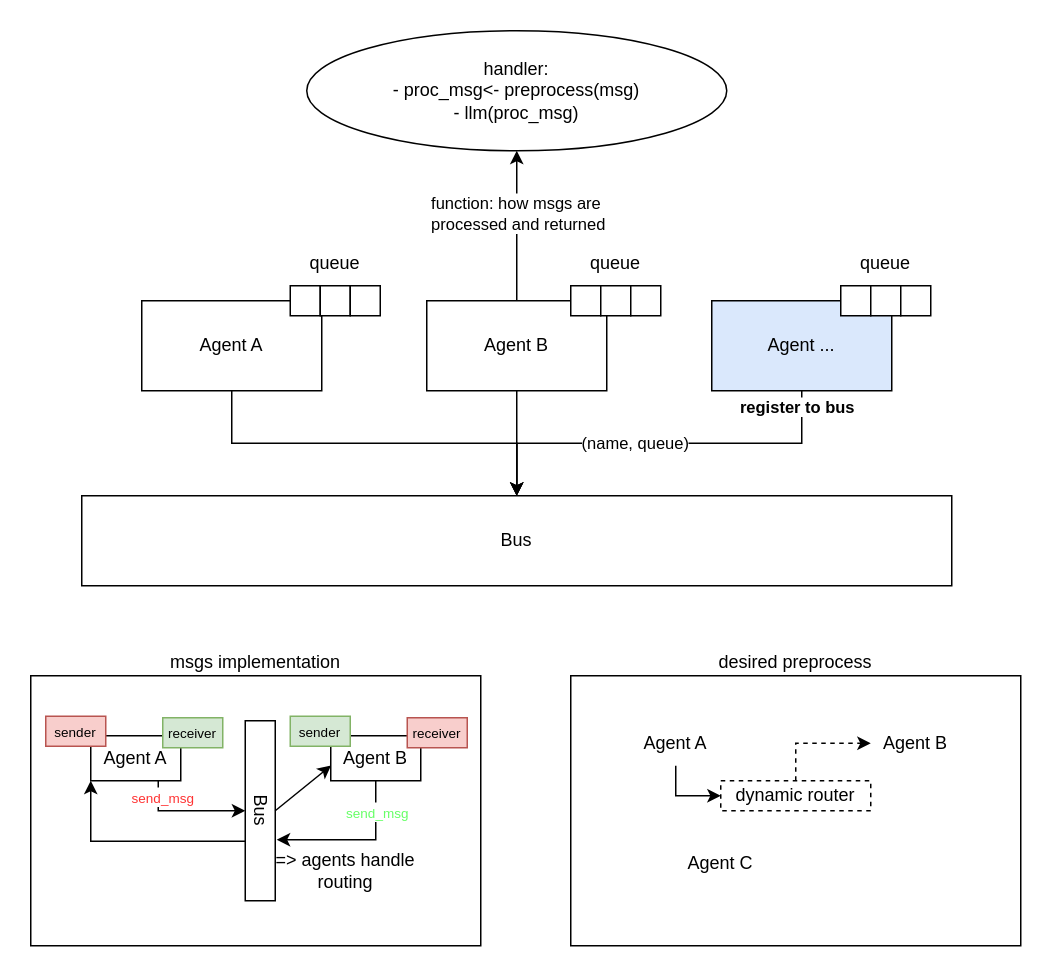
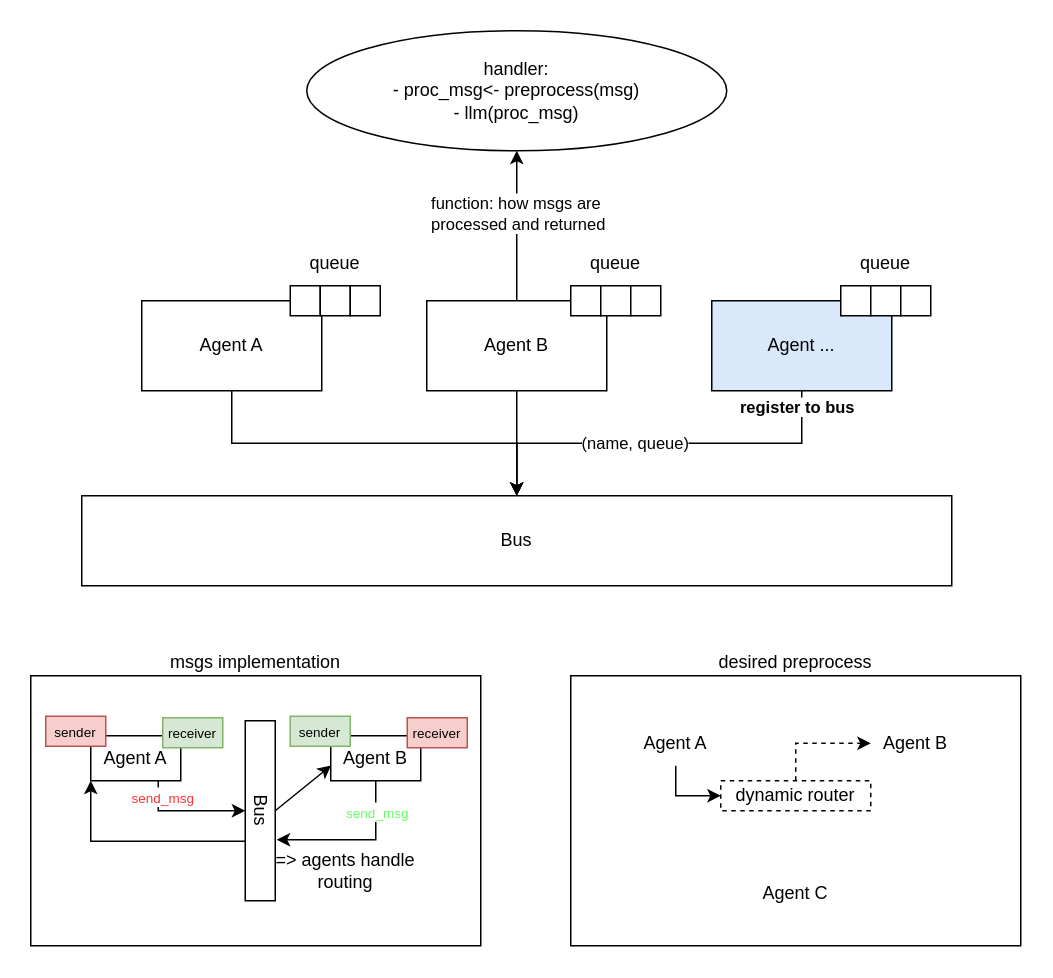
  <mxCell id="0" />
  <mxCell id="1" parent="0" />
  <mxCell id="2" style="edgeStyle=orthogonalEdgeStyle;rounded=0;orthogonalLoop=1;jettySize=auto;html=1;entryX=0.5;entryY=1;entryDx=0;entryDy=0;exitX=0.75;exitY=1;exitDx=0;exitDy=0;" edge="1" parent="1" source="19" target="51"><mxGeometry relative="1" as="geometry" /></mxCell>
  <mxCell id="3" value="desired preprocess" style="rounded=0;whiteSpace=wrap;html=1;fillColor=none;labelPosition=center;verticalLabelPosition=top;align=center;verticalAlign=bottom;" vertex="1" parent="1"><mxGeometry x="380" y="450" width="300" height="180" as="geometry" /></mxCell>
  <mxCell id="4" value="msgs implementation" style="rounded=0;whiteSpace=wrap;html=1;fillColor=none;labelPosition=center;verticalLabelPosition=top;align=center;verticalAlign=bottom;" vertex="1" parent="1"><mxGeometry x="20" y="450" width="300" height="180" as="geometry" /></mxCell>
  <mxCell id="5" value="Bus" style="rounded=0;whiteSpace=wrap;html=1;" vertex="1" parent="1"><mxGeometry x="54" y="330" width="580" height="60" as="geometry" /></mxCell>
  <mxCell id="6" style="edgeStyle=orthogonalEdgeStyle;rounded=0;orthogonalLoop=1;jettySize=auto;html=1;entryX=0.5;entryY=0;entryDx=0;entryDy=0;" edge="1" parent="1" source="7" target="5"><mxGeometry relative="1" as="geometry" /></mxCell>
  <mxCell id="7" value="Agent A" style="rounded=0;whiteSpace=wrap;html=1;" vertex="1" parent="1"><mxGeometry x="94" y="200" width="120" height="60" as="geometry" /></mxCell>
  <mxCell id="8" value="Agent B" style="rounded=0;whiteSpace=wrap;html=1;" vertex="1" parent="1"><mxGeometry x="284" y="200" width="120" height="60" as="geometry" /></mxCell>
  <mxCell id="9" style="edgeStyle=orthogonalEdgeStyle;rounded=0;orthogonalLoop=1;jettySize=auto;html=1;entryX=0.5;entryY=0;entryDx=0;entryDy=0;" edge="1" parent="1" source="8" target="5"><mxGeometry relative="1" as="geometry"><mxPoint x="300" y="310" as="targetPoint" /></mxGeometry></mxCell>
  <mxCell id="10" style="edgeStyle=orthogonalEdgeStyle;rounded=0;orthogonalLoop=1;jettySize=auto;html=1;" edge="1" parent="1" source="13" target="5"><mxGeometry relative="1" as="geometry" /></mxCell>
  <mxCell id="11" value="(name, queue)" style="edgeLabel;html=1;align=center;verticalAlign=middle;resizable=0;points=[];" vertex="1" connectable="0" parent="10"><mxGeometry x="0.226" y="-1" relative="1" as="geometry"><mxPoint x="12" as="offset" /></mxGeometry></mxCell>
  <mxCell id="12" value="&lt;b&gt;register to bus&lt;/b&gt;" style="edgeLabel;html=1;align=center;verticalAlign=middle;resizable=0;points=[];" vertex="1" connectable="0" parent="10"><mxGeometry x="-0.872" relative="1" as="geometry"><mxPoint x="-4" y="-7" as="offset" /></mxGeometry></mxCell>
  <mxCell id="13" value="Agent ..." style="rounded=0;whiteSpace=wrap;html=1;fillColor=#dae8fc;" vertex="1" parent="1"><mxGeometry x="474" y="200" width="120" height="60" as="geometry" /></mxCell>
  <mxCell id="14" style="edgeStyle=orthogonalEdgeStyle;rounded=0;orthogonalLoop=1;jettySize=auto;html=1;exitX=0.5;exitY=0;exitDx=0;exitDy=0;" edge="1" parent="1" source="8" target="16"><mxGeometry relative="1" as="geometry" /></mxCell>
  <mxCell id="15" value="function: how msgs are&amp;nbsp;&lt;div&gt;processed and returned&lt;/div&gt;" style="edgeLabel;html=1;align=center;verticalAlign=middle;resizable=0;points=[];" vertex="1" connectable="0" parent="14"><mxGeometry x="-0.174" relative="1" as="geometry"><mxPoint y="-18" as="offset" /></mxGeometry></mxCell>
  <mxCell id="16" value="handler:&lt;div&gt;- proc_msg&amp;lt;- preprocess(msg)&lt;/div&gt;&lt;div&gt;- llm(proc_msg)&lt;/div&gt;" style="ellipse;whiteSpace=wrap;html=1;" vertex="1" parent="1"><mxGeometry x="204" y="20" width="280" height="80" as="geometry" /></mxCell>
  <mxCell id="17" style="edgeStyle=orthogonalEdgeStyle;rounded=0;orthogonalLoop=1;jettySize=auto;html=1;entryX=0;entryY=1;entryDx=0;entryDy=0;exitX=0.67;exitY=1.004;exitDx=0;exitDy=0;exitPerimeter=0;" edge="1" parent="1" source="51" target="19"><mxGeometry relative="1" as="geometry"><mxPoint x="148" y="562.8" as="sourcePoint" /><mxPoint x="76.2" y="520" as="targetPoint" /></mxGeometry></mxCell>
  <mxCell id="18" value="&lt;font style=&quot;color: rgb(255, 51, 51); font-size: 9px;&quot;&gt;send_msg&lt;/font&gt;" style="edgeLabel;html=1;align=center;verticalAlign=middle;resizable=0;points=[];" vertex="1" connectable="0" parent="17"><mxGeometry x="-0.202" y="1" relative="1" as="geometry"><mxPoint x="2" y="-31" as="offset" /></mxGeometry></mxCell>
  <mxCell id="19" value="Agent A" style="text;html=1;align=center;verticalAlign=middle;whiteSpace=wrap;rounded=0;strokeColor=default;" vertex="1" parent="1"><mxGeometry x="60" y="490" width="60" height="30" as="geometry" /></mxCell>
  <mxCell id="20" value="Agent B" style="text;html=1;align=center;verticalAlign=middle;whiteSpace=wrap;rounded=0;strokeColor=default;" vertex="1" parent="1"><mxGeometry x="220" y="490" width="60" height="30" as="geometry" /></mxCell>
  <mxCell id="21" style="edgeStyle=orthogonalEdgeStyle;rounded=0;orthogonalLoop=1;jettySize=auto;html=1;entryX=0;entryY=0.5;entryDx=0;entryDy=0;" edge="1" parent="1" source="22" target="27"><mxGeometry relative="1" as="geometry" /></mxCell>
  <mxCell id="22" value="Agent A" style="text;html=1;align=center;verticalAlign=middle;whiteSpace=wrap;rounded=0;" vertex="1" parent="1"><mxGeometry x="420" y="480" width="60" height="30" as="geometry" /></mxCell>
- <mxCell id="23" value="Agent C" style="text;html=1;align=center;verticalAlign=middle;whiteSpace=wrap;rounded=0;" vertex="1" parent="1"><mxGeometry x="450" y="560" width="60" height="30" as="geometry" /></mxCell>
+ <mxCell id="23" value="Agent C" style="text;html=1;align=center;verticalAlign=middle;whiteSpace=wrap;rounded=0;" vertex="1" parent="1"><mxGeometry x="500" y="580" width="60" height="30" as="geometry" /></mxCell>
  <mxCell id="24" value="=&amp;gt; agents handle routing" style="text;html=1;align=center;verticalAlign=middle;whiteSpace=wrap;rounded=0;" vertex="1" parent="1"><mxGeometry x="170" y="565" width="120" height="30" as="geometry" /></mxCell>
  <mxCell id="25" value="Agent B" style="text;html=1;align=center;verticalAlign=middle;whiteSpace=wrap;rounded=0;" vertex="1" parent="1"><mxGeometry x="580" y="480" width="60" height="30" as="geometry" /></mxCell>
  <mxCell id="26" style="edgeStyle=orthogonalEdgeStyle;rounded=0;orthogonalLoop=1;jettySize=auto;html=1;entryX=0;entryY=0.5;entryDx=0;entryDy=0;dashed=1;" edge="1" parent="1" source="27" target="25"><mxGeometry relative="1" as="geometry" /></mxCell>
  <mxCell id="27" value="dynamic router" style="rounded=0;whiteSpace=wrap;html=1;dashed=1;" vertex="1" parent="1"><mxGeometry x="480" y="520" width="100" height="20" as="geometry" /></mxCell>
  <mxCell id="28" value="&lt;font style=&quot;font-size: 9px;&quot;&gt;sender&lt;/font&gt;" style="rounded=0;whiteSpace=wrap;html=1;fillColor=#d5e8d4;strokeColor=#82b366;" vertex="1" parent="1"><mxGeometry x="193" y="477" width="40" height="20" as="geometry" /></mxCell>
  <mxCell id="29" value="&lt;font style=&quot;font-size: 9px;&quot;&gt;receiver&lt;/font&gt;" style="rounded=0;whiteSpace=wrap;html=1;fillColor=#f8cecc;strokeColor=#b85450;" vertex="1" parent="1"><mxGeometry x="271" y="478" width="40" height="20" as="geometry" /></mxCell>
  <mxCell id="30" value="&lt;font style=&quot;font-size: 9px;&quot;&gt;sender&lt;/font&gt;" style="rounded=0;whiteSpace=wrap;html=1;fillColor=#f8cecc;strokeColor=#b85450;" vertex="1" parent="1"><mxGeometry x="30" y="477" width="40" height="20" as="geometry" /></mxCell>
  <mxCell id="31" value="&lt;font style=&quot;font-size: 9px;&quot;&gt;receiver&lt;/font&gt;" style="rounded=0;whiteSpace=wrap;html=1;fillColor=#d5e8d4;strokeColor=#82b366;" vertex="1" parent="1"><mxGeometry x="108" y="478" width="40" height="20" as="geometry" /></mxCell>
  <mxCell id="32" value="" style="group" vertex="1" connectable="0" parent="1"><mxGeometry x="560" y="160" width="60" height="50" as="geometry" /></mxCell>
  <mxCell id="33" value="" style="group" vertex="1" connectable="0" parent="32"><mxGeometry y="30" width="60" height="20" as="geometry" /></mxCell>
  <mxCell id="34" value="" style="rounded=0;whiteSpace=wrap;html=1;" vertex="1" parent="33"><mxGeometry width="20" height="20" as="geometry" /></mxCell>
  <mxCell id="35" value="" style="rounded=0;whiteSpace=wrap;html=1;" vertex="1" parent="33"><mxGeometry x="20" width="20" height="20" as="geometry" /></mxCell>
  <mxCell id="36" value="" style="rounded=0;whiteSpace=wrap;html=1;" vertex="1" parent="33"><mxGeometry x="40" width="20" height="20" as="geometry" /></mxCell>
  <mxCell id="37" value="queue" style="text;html=1;align=center;verticalAlign=middle;whiteSpace=wrap;rounded=0;" vertex="1" parent="32"><mxGeometry width="60" height="30" as="geometry" /></mxCell>
  <mxCell id="38" value="" style="group" vertex="1" connectable="0" parent="1"><mxGeometry x="380" y="160" width="60" height="50" as="geometry" /></mxCell>
  <mxCell id="39" value="" style="group" vertex="1" connectable="0" parent="38"><mxGeometry y="30" width="60" height="20" as="geometry" /></mxCell>
  <mxCell id="40" value="" style="rounded=0;whiteSpace=wrap;html=1;" vertex="1" parent="39"><mxGeometry width="20" height="20" as="geometry" /></mxCell>
  <mxCell id="41" value="" style="rounded=0;whiteSpace=wrap;html=1;" vertex="1" parent="39"><mxGeometry x="20" width="20" height="20" as="geometry" /></mxCell>
  <mxCell id="42" value="" style="rounded=0;whiteSpace=wrap;html=1;" vertex="1" parent="39"><mxGeometry x="40" width="20" height="20" as="geometry" /></mxCell>
  <mxCell id="43" value="queue" style="text;html=1;align=center;verticalAlign=middle;whiteSpace=wrap;rounded=0;" vertex="1" parent="38"><mxGeometry width="60" height="30" as="geometry" /></mxCell>
  <mxCell id="44" value="" style="group" vertex="1" connectable="0" parent="1"><mxGeometry x="193" y="160" width="60" height="50" as="geometry" /></mxCell>
  <mxCell id="45" value="" style="group" vertex="1" connectable="0" parent="44"><mxGeometry y="30" width="60" height="20" as="geometry" /></mxCell>
  <mxCell id="46" value="" style="rounded=0;whiteSpace=wrap;html=1;" vertex="1" parent="45"><mxGeometry width="20" height="20" as="geometry" /></mxCell>
  <mxCell id="47" value="" style="rounded=0;whiteSpace=wrap;html=1;" vertex="1" parent="45"><mxGeometry x="20" width="20" height="20" as="geometry" /></mxCell>
  <mxCell id="48" value="" style="rounded=0;whiteSpace=wrap;html=1;" vertex="1" parent="45"><mxGeometry x="40" width="20" height="20" as="geometry" /></mxCell>
  <mxCell id="49" value="queue" style="text;html=1;align=center;verticalAlign=middle;whiteSpace=wrap;rounded=0;" vertex="1" parent="44"><mxGeometry width="60" height="30" as="geometry" /></mxCell>
  <mxCell id="50" style="edgeStyle=orthogonalEdgeStyle;rounded=0;orthogonalLoop=1;jettySize=auto;html=1;exitX=0.5;exitY=1;exitDx=0;exitDy=0;entryX=0.661;entryY=-0.049;entryDx=0;entryDy=0;entryPerimeter=0;" edge="1" parent="1" source="20" target="51"><mxGeometry relative="1" as="geometry" /></mxCell>
  <mxCell id="51" value="Bus" style="rounded=0;whiteSpace=wrap;html=1;rotation=90;" vertex="1" parent="1"><mxGeometry x="113" y="530" width="120" height="20" as="geometry" /></mxCell>
  <mxCell id="52" style="rounded=0;orthogonalLoop=1;jettySize=auto;html=1;entryX=0.004;entryY=0.661;entryDx=0;entryDy=0;exitX=0.5;exitY=0;exitDx=0;exitDy=0;entryPerimeter=0;" edge="1" parent="1" source="51" target="20"><mxGeometry relative="1" as="geometry" /></mxCell>
  <mxCell id="53" value="&lt;font style=&quot;color: rgb(102, 255, 102); font-size: 9px;&quot;&gt;send_msg&lt;/font&gt;" style="edgeLabel;html=1;align=center;verticalAlign=middle;resizable=0;points=[];" vertex="1" connectable="0" parent="1"><mxGeometry x="250" y="540" as="geometry" /></mxCell>
